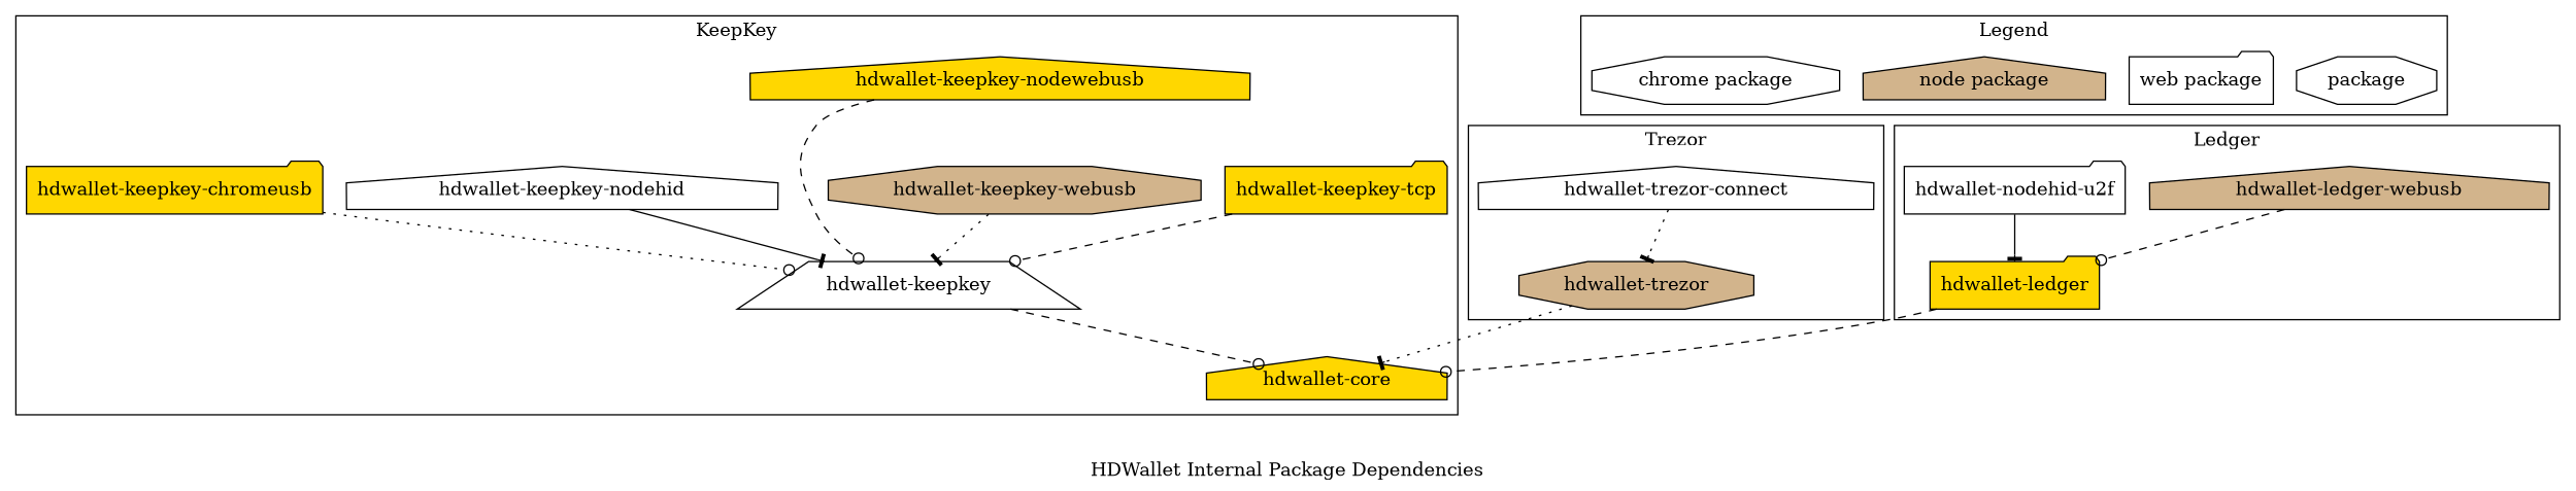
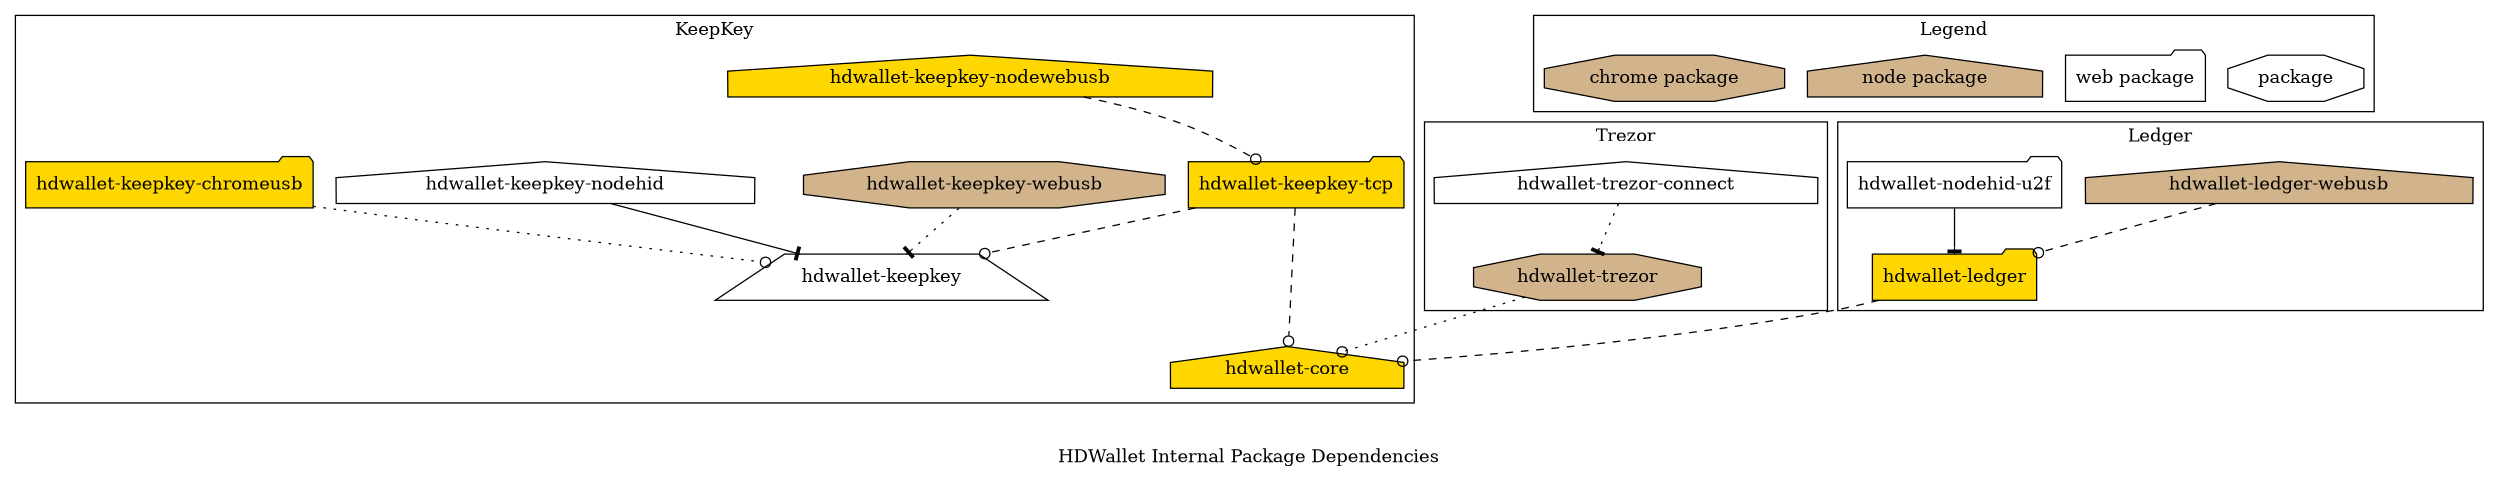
  digraph {
    label="HDWallet Internal Package Dependencies"
    node [fillcolor=white shape=house style=filled]
    edge [arrowhead=odot style=dashed]
    n1 [fillcolor=gold label="hdwallet-core"]
    n2 [label="hdwallet-keepkey" shape=trapezium]
    n3 [fillcolor=tan label="hdwallet-keepkey-webusb" shape=octagon]
    n4 [fillcolor=gold label="hdwallet-keepkey-nodewebusb"]
    n5 [fillcolor=gold label="hdwallet-keepkey-tcp" shape=folder]
    n6 [label="hdwallet-keepkey-nodehid"]
    n7 [fillcolor=gold label="hdwallet-keepkey-chromeusb" shape=folder]
    n8 [label=package shape=octagon]
    n9 [label="web package" shape=folder]
    n10 [fillcolor=tan label="node package"]
-   n11 [label="chrome package" shape=octagon]
+   n11 [fillcolor=tan label="chrome package" shape=octagon]
    n12 [fillcolor=tan label="hdwallet-trezor" shape=octagon]
    n13 [label="hdwallet-trezor-connect"]
    n14 [fillcolor=gold label="hdwallet-ledger" shape=folder]
    n15 [fillcolor=tan label="hdwallet-ledger-webusb"]
    n16 [label="hdwallet-nodehid-u2f" shape=folder]
    subgraph cluster_1 {
      label=KeepKey
      n1
      n2
      n3
      n4
      n5
      n6
      n7
    }
    subgraph cluster_2 {
      label=Legend
      n8
      n9
      n10
      n11
    }
    subgraph cluster_3 {
      label=Trezor
      n12
      n13
    }
    subgraph cluster_4 {
      label=Ledger
      n14
      n15
      n16
    }
-   n2 -> n1
+   n5 -> n1
    n3 -> n2 [arrowhead=tee style=dotted]
-   n4 -> n2
+   n4 -> n5
    n5 -> n2
    n6 -> n2 [arrowhead=tee style=solid]
    n7 -> n2 [style=dotted]
-   n12 -> n1 [arrowhead=tee style=dotted]
+   n12 -> n1 [style=dotted]
    n13 -> n12 [arrowhead=tee style=dotted]
    n14 -> n1
    n15 -> n14
    n16 -> n14 [arrowhead=tee style=solid]
  }
